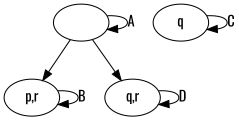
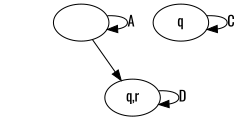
  digraph {
    fontname=Oswald
    node [fontname=Oswald]
    edge [fontname=Oswald]
    n1 [label=" "]
-   n2 [label="p,r"]
    n3 [label="q,r"]
    n4 [label=q]
    n1 -> n1 [label=A]
-   n1 -> n2
    n1 -> n3
-   n2 -> n2 [label=B]
    n3 -> n3 [label=D]
    n4 -> n4 [label=C]
  }
